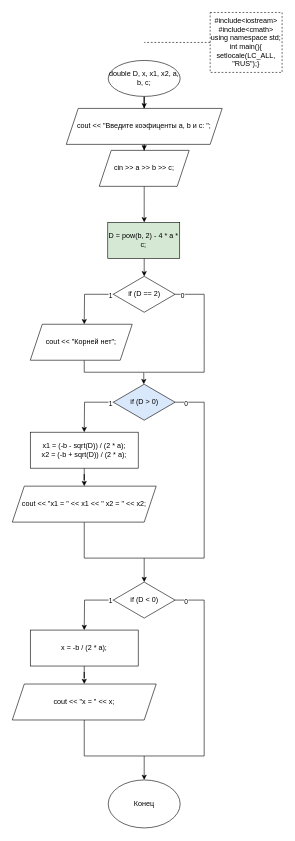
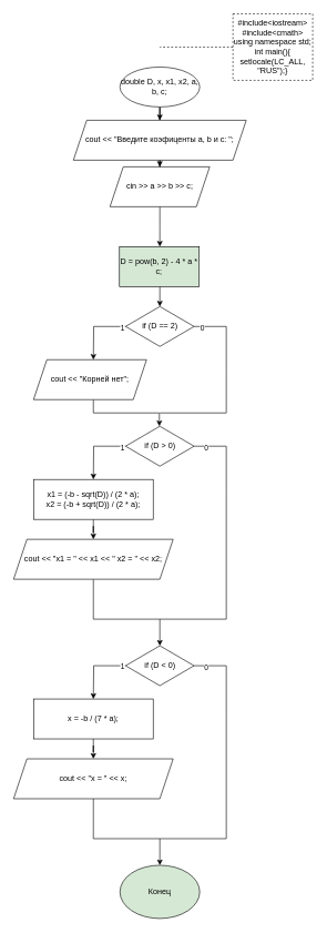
  <mxCell id="0" />
  <mxCell id="1" parent="0" />
  <mxCell id="2" value="" style="edgeStyle=orthogonalEdgeStyle;rounded=0;orthogonalLoop=1;jettySize=auto;html=1;" edge="1" parent="1" source="3" target="7"><mxGeometry relative="1" as="geometry" /></mxCell>
  <mxCell id="3" value="&lt;span&gt;&#09;&lt;/span&gt;double D, x, x1, x2, a, b, c;" style="ellipse;whiteSpace=wrap;html=1;align=center;" vertex="1" parent="1"><mxGeometry x="180" y="100" width="120" height="60" as="geometry" /></mxCell>
  <mxCell id="4" value="&lt;div&gt;#include&amp;lt;iostream&amp;gt;&lt;/div&gt;&lt;div&gt;#include&amp;lt;cmath&amp;gt;&lt;br&gt;&lt;/div&gt;&lt;div&gt;using namespace std;&lt;/div&gt;&lt;div&gt;int main(){&lt;/div&gt;setlocale(LC_ALL, &quot;RUS&quot;);}" style="rounded=0;whiteSpace=wrap;html=1;dashed=1;" vertex="1" parent="1"><mxGeometry x="350" y="20" width="120" height="100" as="geometry" /></mxCell>
  <mxCell id="5" value="" style="endArrow=none;dashed=1;html=1;rounded=0;exitX=0;exitY=0.5;exitDx=0;exitDy=0;" edge="1" parent="1" source="4"><mxGeometry width="50" height="50" relative="1" as="geometry"><mxPoint x="230" y="390" as="sourcePoint" /><mxPoint x="240" y="70" as="targetPoint" /></mxGeometry></mxCell>
  <mxCell id="6" value="" style="edgeStyle=orthogonalEdgeStyle;rounded=0;orthogonalLoop=1;jettySize=auto;html=1;" edge="1" parent="1" source="7" target="9"><mxGeometry relative="1" as="geometry" /></mxCell>
  <mxCell id="7" value="&lt;span&gt;&#09;&lt;/span&gt;cout &amp;lt;&amp;lt; &quot;Введите коэфиценты a, b и c: &quot;;" style="shape=parallelogram;perimeter=parallelogramPerimeter;whiteSpace=wrap;html=1;fixedSize=1;" vertex="1" parent="1"><mxGeometry x="110" y="180" width="260" height="60" as="geometry" /></mxCell>
  <mxCell id="8" value="" style="edgeStyle=orthogonalEdgeStyle;rounded=0;orthogonalLoop=1;jettySize=auto;html=1;" edge="1" parent="1" source="9"><mxGeometry relative="1" as="geometry"><mxPoint x="240" y="370" as="targetPoint" /></mxGeometry></mxCell>
  <mxCell id="9" value="&lt;span&gt;&#09;&lt;/span&gt;cin &amp;gt;&amp;gt; a &amp;gt;&amp;gt; b &amp;gt;&amp;gt; c;" style="shape=parallelogram;perimeter=parallelogramPerimeter;whiteSpace=wrap;html=1;fixedSize=1;" vertex="1" parent="1"><mxGeometry x="165" y="250" width="150" height="60" as="geometry" /></mxCell>
  <mxCell id="10" value="" style="edgeStyle=orthogonalEdgeStyle;rounded=0;orthogonalLoop=1;jettySize=auto;html=1;" edge="1" parent="1"><mxGeometry relative="1" as="geometry"><mxPoint x="240" y="430" as="sourcePoint" /><mxPoint x="240" y="460" as="targetPoint" /></mxGeometry></mxCell>
  <mxCell id="11" value="&lt;span&gt;&#09;&lt;/span&gt;D = pow(b, 2) - 4 * a * c;" style="rounded=0;whiteSpace=wrap;html=1;fillColor=#d5e8d4;" vertex="1" parent="1"><mxGeometry x="179.25" y="370" width="120" height="60" as="geometry" /></mxCell>
  <mxCell id="12" style="edgeStyle=orthogonalEdgeStyle;rounded=0;orthogonalLoop=1;jettySize=auto;html=1;entryX=0.5;entryY=0;entryDx=0;entryDy=0;exitX=0;exitY=0.5;exitDx=0;exitDy=0;" edge="1" parent="1" source="14"><mxGeometry relative="1" as="geometry"><mxPoint x="140" y="540" as="targetPoint" /></mxGeometry></mxCell>
  <mxCell id="13" value="1" style="edgeLabel;html=1;align=center;verticalAlign=middle;resizable=0;points=[];" vertex="1" connectable="0" parent="12"><mxGeometry x="-0.9" y="1" relative="1" as="geometry"><mxPoint as="offset" /></mxGeometry></mxCell>
  <mxCell id="14" value="if (D == 2)" style="rhombus;whiteSpace=wrap;html=1;" vertex="1" parent="1"><mxGeometry x="188.5" y="460" width="103" height="60" as="geometry" /></mxCell>
  <mxCell id="15" style="edgeStyle=orthogonalEdgeStyle;rounded=0;orthogonalLoop=1;jettySize=auto;html=1;entryX=0.5;entryY=0;entryDx=0;entryDy=0;exitX=0.5;exitY=1;exitDx=0;exitDy=0;" edge="1" parent="1"><mxGeometry relative="1" as="geometry"><mxPoint x="239.25" y="640" as="targetPoint" /><mxPoint x="140" y="600" as="sourcePoint" /><Array as="points"><mxPoint x="140" y="620" /><mxPoint x="239" y="620" /></Array></mxGeometry></mxCell>
  <mxCell id="16" value="" style="endArrow=none;html=1;rounded=0;entryX=1;entryY=0.5;entryDx=0;entryDy=0;" edge="1" parent="1" target="14"><mxGeometry width="50" height="50" relative="1" as="geometry"><mxPoint x="240" y="620" as="sourcePoint" /><mxPoint x="280" y="560" as="targetPoint" /><Array as="points"><mxPoint x="340" y="620" /><mxPoint x="340" y="560" /><mxPoint x="340" y="490" /></Array></mxGeometry></mxCell>
  <mxCell id="17" value="0" style="edgeLabel;html=1;align=center;verticalAlign=middle;resizable=0;points=[];" vertex="1" connectable="0" parent="16"><mxGeometry x="0.915" y="2" relative="1" as="geometry"><mxPoint as="offset" /></mxGeometry></mxCell>
  <mxCell id="18" value="cout &amp;lt;&amp;lt; &quot;Корней нет&quot;;" style="shape=parallelogram;perimeter=parallelogramPerimeter;whiteSpace=wrap;html=1;fixedSize=1;" vertex="1" parent="1"><mxGeometry x="50" y="540" width="170" height="60" as="geometry" /></mxCell>
  <mxCell id="19" style="edgeStyle=orthogonalEdgeStyle;rounded=0;orthogonalLoop=1;jettySize=auto;html=1;entryX=0.5;entryY=0;entryDx=0;entryDy=0;exitX=0;exitY=0.5;exitDx=0;exitDy=0;" edge="1" parent="1" source="21"><mxGeometry relative="1" as="geometry"><mxPoint x="140" y="720" as="targetPoint" /></mxGeometry></mxCell>
  <mxCell id="20" value="1" style="edgeLabel;html=1;align=center;verticalAlign=middle;resizable=0;points=[];" vertex="1" connectable="0" parent="19"><mxGeometry x="-0.9" y="1" relative="1" as="geometry"><mxPoint as="offset" /></mxGeometry></mxCell>
- <mxCell id="21" value="&lt;span&gt;&#09;&lt;/span&gt;if (D &amp;gt; 0)" style="rhombus;whiteSpace=wrap;html=1;fillColor=#dae8fc;" vertex="1" parent="1"><mxGeometry x="188.5" y="640" width="103" height="60" as="geometry" /></mxCell>
+ <mxCell id="21" value="&lt;span&gt;&#09;&lt;/span&gt;if (D &amp;gt; 0)" style="rhombus;whiteSpace=wrap;html=1;" vertex="1" parent="1"><mxGeometry x="188.5" y="640" width="103" height="60" as="geometry" /></mxCell>
  <mxCell id="22" style="edgeStyle=orthogonalEdgeStyle;rounded=0;orthogonalLoop=1;jettySize=auto;html=1;exitX=0.5;exitY=1;exitDx=0;exitDy=0;" edge="1" parent="1" source="25"><mxGeometry relative="1" as="geometry"><mxPoint x="240" y="970" as="targetPoint" /><mxPoint x="188.5" y="1020" as="sourcePoint" /><Array as="points"><mxPoint x="140" y="930" /><mxPoint x="240" y="930" /></Array></mxGeometry></mxCell>
  <mxCell id="23" value="" style="endArrow=none;html=1;rounded=0;entryX=1;entryY=0.5;entryDx=0;entryDy=0;" edge="1" parent="1" target="21"><mxGeometry width="50" height="50" relative="1" as="geometry"><mxPoint x="240" y="930" as="sourcePoint" /><mxPoint x="280" y="740" as="targetPoint" /><Array as="points"><mxPoint x="340" y="930" /><mxPoint x="340" y="740" /><mxPoint x="340" y="670" /></Array></mxGeometry></mxCell>
  <mxCell id="24" value="0" style="edgeLabel;html=1;align=center;verticalAlign=middle;resizable=0;points=[];" vertex="1" connectable="0" parent="23"><mxGeometry x="0.915" y="2" relative="1" as="geometry"><mxPoint as="offset" /></mxGeometry></mxCell>
  <mxCell id="25" value="&lt;span&gt;&#09;&#09;&lt;/span&gt;cout &amp;lt;&amp;lt; &quot;x1 = &quot; &amp;lt;&amp;lt; x1 &amp;lt;&amp;lt; &quot; x2 = &quot; &amp;lt;&amp;lt; x2;" style="shape=parallelogram;perimeter=parallelogramPerimeter;whiteSpace=wrap;html=1;fixedSize=1;" vertex="1" parent="1"><mxGeometry x="20" y="810" width="240" height="60" as="geometry" /></mxCell>
  <mxCell id="26" value="" style="edgeStyle=orthogonalEdgeStyle;rounded=0;orthogonalLoop=1;jettySize=auto;html=1;" edge="1" parent="1" source="27" target="25"><mxGeometry relative="1" as="geometry" /></mxCell>
  <mxCell id="27" value="&lt;div&gt;&lt;span&gt;&#09;&lt;/span&gt;x1 = (-b - sqrt(D)) / (2 * a);&lt;/div&gt;&lt;div style=&quot;text-align: left&quot;&gt;&lt;span&gt;&#09;&#09;&lt;/span&gt;x2 = (-b + sqrt(D)) / (2 * a);&lt;/div&gt;" style="rounded=0;whiteSpace=wrap;html=1;" vertex="1" parent="1"><mxGeometry x="50" y="720" width="180" height="60" as="geometry" /></mxCell>
  <mxCell id="28" style="edgeStyle=orthogonalEdgeStyle;rounded=0;orthogonalLoop=1;jettySize=auto;html=1;entryX=0.5;entryY=0;entryDx=0;entryDy=0;exitX=0;exitY=0.5;exitDx=0;exitDy=0;" edge="1" parent="1" source="30"><mxGeometry relative="1" as="geometry"><mxPoint x="140" y="1050" as="targetPoint" /></mxGeometry></mxCell>
  <mxCell id="29" value="1" style="edgeLabel;html=1;align=center;verticalAlign=middle;resizable=0;points=[];" vertex="1" connectable="0" parent="28"><mxGeometry x="-0.9" y="1" relative="1" as="geometry"><mxPoint as="offset" /></mxGeometry></mxCell>
  <mxCell id="30" value="&lt;span&gt;&#09;&lt;/span&gt;if (D &amp;lt; 0)" style="rhombus;whiteSpace=wrap;html=1;" vertex="1" parent="1"><mxGeometry x="188.5" y="970" width="103" height="60" as="geometry" /></mxCell>
  <mxCell id="31" style="edgeStyle=orthogonalEdgeStyle;rounded=0;orthogonalLoop=1;jettySize=auto;html=1;exitX=0.5;exitY=1;exitDx=0;exitDy=0;" edge="1" parent="1" source="34"><mxGeometry relative="1" as="geometry"><mxPoint x="240" y="1300" as="targetPoint" /><mxPoint x="188.5" y="1350" as="sourcePoint" /><Array as="points"><mxPoint x="140" y="1260" /><mxPoint x="240" y="1260" /></Array></mxGeometry></mxCell>
  <mxCell id="32" value="" style="endArrow=none;html=1;rounded=0;entryX=1;entryY=0.5;entryDx=0;entryDy=0;" edge="1" parent="1" target="30"><mxGeometry width="50" height="50" relative="1" as="geometry"><mxPoint x="240" y="1260" as="sourcePoint" /><mxPoint x="280" y="1070" as="targetPoint" /><Array as="points"><mxPoint x="340" y="1260" /><mxPoint x="340" y="1070" /><mxPoint x="340" y="1000" /></Array></mxGeometry></mxCell>
  <mxCell id="33" value="0" style="edgeLabel;html=1;align=center;verticalAlign=middle;resizable=0;points=[];" vertex="1" connectable="0" parent="32"><mxGeometry x="0.915" y="2" relative="1" as="geometry"><mxPoint as="offset" /></mxGeometry></mxCell>
  <mxCell id="34" value="&lt;span&gt;&#09;&#09;&lt;/span&gt;cout &amp;lt;&amp;lt; &quot;x = &quot; &amp;lt;&amp;lt; x;" style="shape=parallelogram;perimeter=parallelogramPerimeter;whiteSpace=wrap;html=1;fixedSize=1;" vertex="1" parent="1"><mxGeometry x="20" y="1140" width="240" height="60" as="geometry" /></mxCell>
  <mxCell id="35" value="" style="edgeStyle=orthogonalEdgeStyle;rounded=0;orthogonalLoop=1;jettySize=auto;html=1;" edge="1" parent="1" source="36" target="34"><mxGeometry relative="1" as="geometry" /></mxCell>
- <mxCell id="36" value="&lt;span&gt;&#09;&#09;&lt;/span&gt;x = -b / (2 * a);" style="rounded=0;whiteSpace=wrap;html=1;" vertex="1" parent="1"><mxGeometry x="50" y="1050" width="180" height="60" as="geometry" /></mxCell>
- <mxCell id="37" value="Конец" style="ellipse;whiteSpace=wrap;html=1;align=center;" vertex="1" parent="1"><mxGeometry x="180" y="1300" width="120" height="80" as="geometry" /></mxCell>
+ <mxCell id="36" value="&lt;span&gt;&#09;&#09;&lt;/span&gt;x = -b / (7 * a);" style="rounded=0;whiteSpace=wrap;html=1;" vertex="1" parent="1"><mxGeometry x="50" y="1050" width="180" height="60" as="geometry" /></mxCell>
+ <mxCell id="37" value="Конец" style="ellipse;whiteSpace=wrap;html=1;align=center;fillColor=#d5e8d4;" vertex="1" parent="1"><mxGeometry x="180" y="1300" width="120" height="80" as="geometry" /></mxCell>
